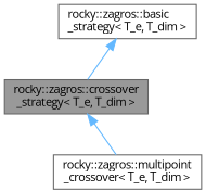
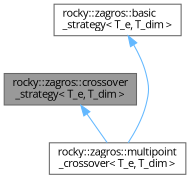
  digraph {
    fontname="Open Sans"
    rankdir=TB
    node [color=gray40 fillcolor=white fontname="Open Sans" fontsize=10 shape=box style=filled]
    edge [color=steelblue1 dir=back fontname="Open Sans" fontsize=10 labelfontname=Helvetica labelfontsize=10 style=solid]
    n1 [fillcolor=grey60 fontcolor=black height=0.2 label="rocky::zagros::crossover\l_strategy\< T_e, T_dim \>" width=0.4]
    n2 [height=0.2 label="rocky::zagros::multipoint\l_crossover\< T_e, T_dim \>" width=0.4]
    n3 [height=0.2 label="rocky::zagros::basic\l_strategy\< T_e, T_dim \>" width=0.4]
    n1 -> n2
-   n3 -> n1
+   n3 -> n2
  }
